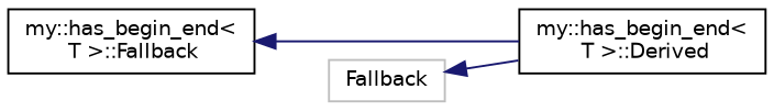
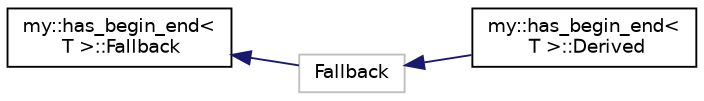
  digraph {
    rankdir=LR
    node [color=black fillcolor=white fontname=Helvetica fontsize=10 shape=record style=filled]
    edge [color=midnightblue dir=back fontname=Helvetica fontsize=10 labelfontname=Helvetica labelfontsize=10 style=solid]
    n1 [height=0.2 label="my::has_begin_end\<\l T \>::Fallback" width=0.4]
    n2 [height=0.2 label="my::has_begin_end\<\l T \>::Derived" width=0.4]
    n3 [color=grey75 height=0.2 label=Fallback width=0.4]
-   n1 -> n2
+   n1 -> n3
    n3 -> n2
  }
